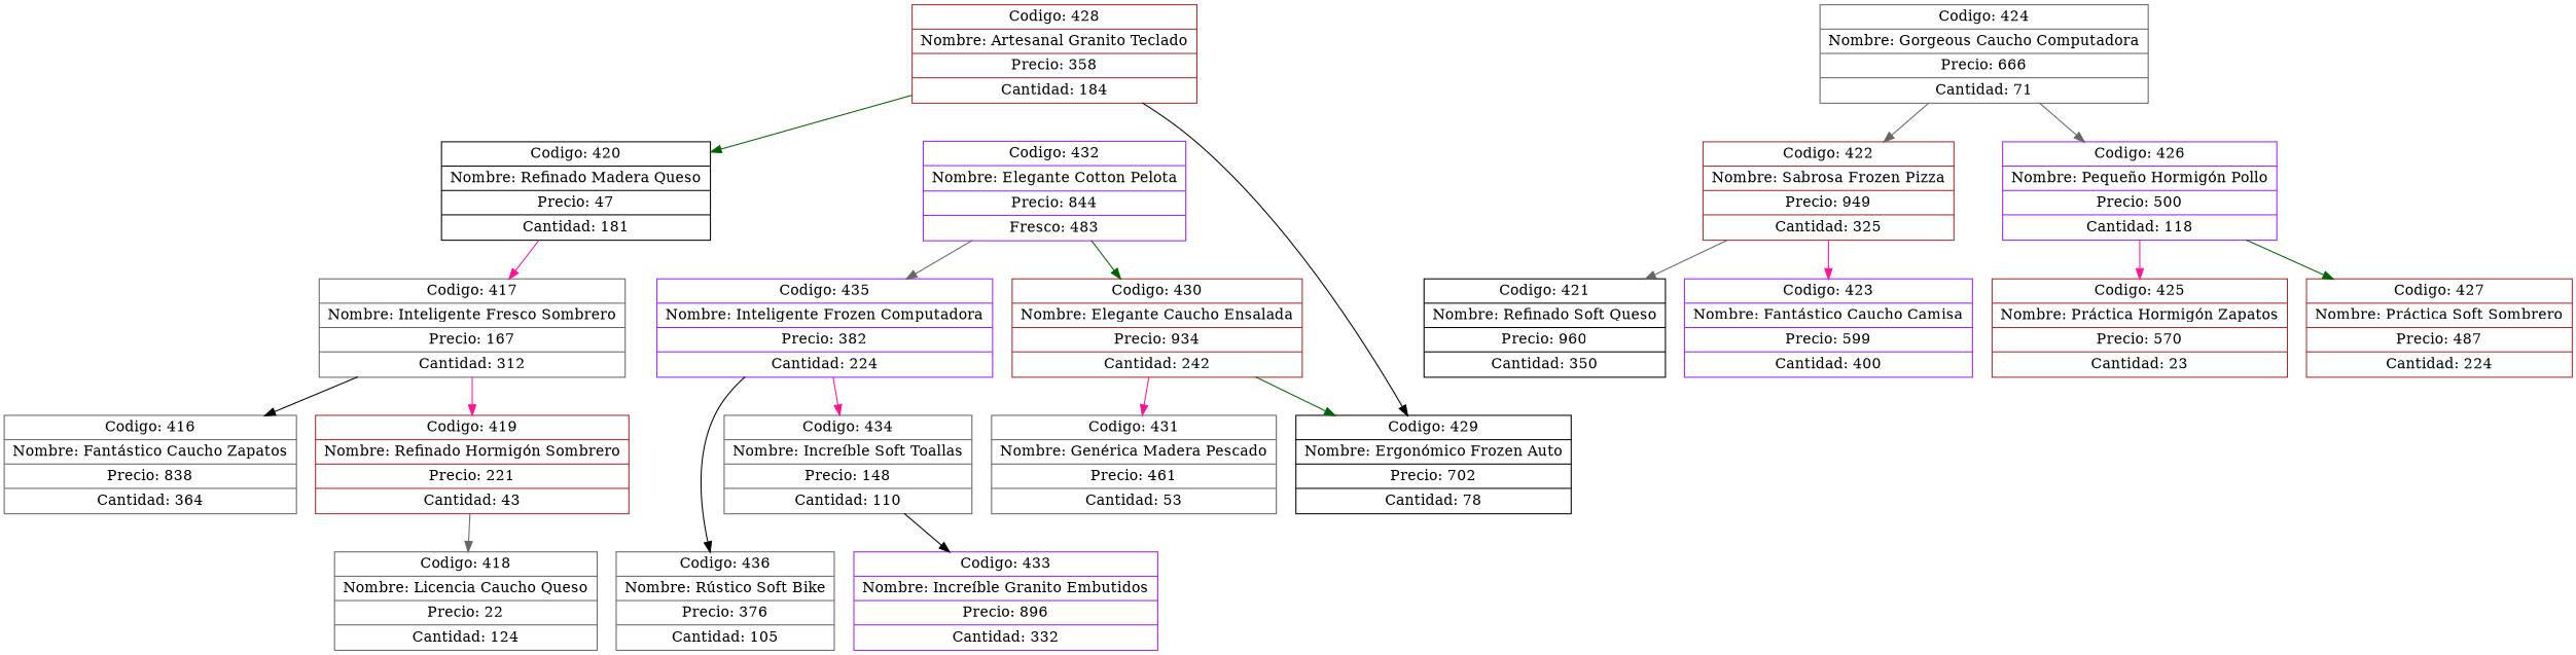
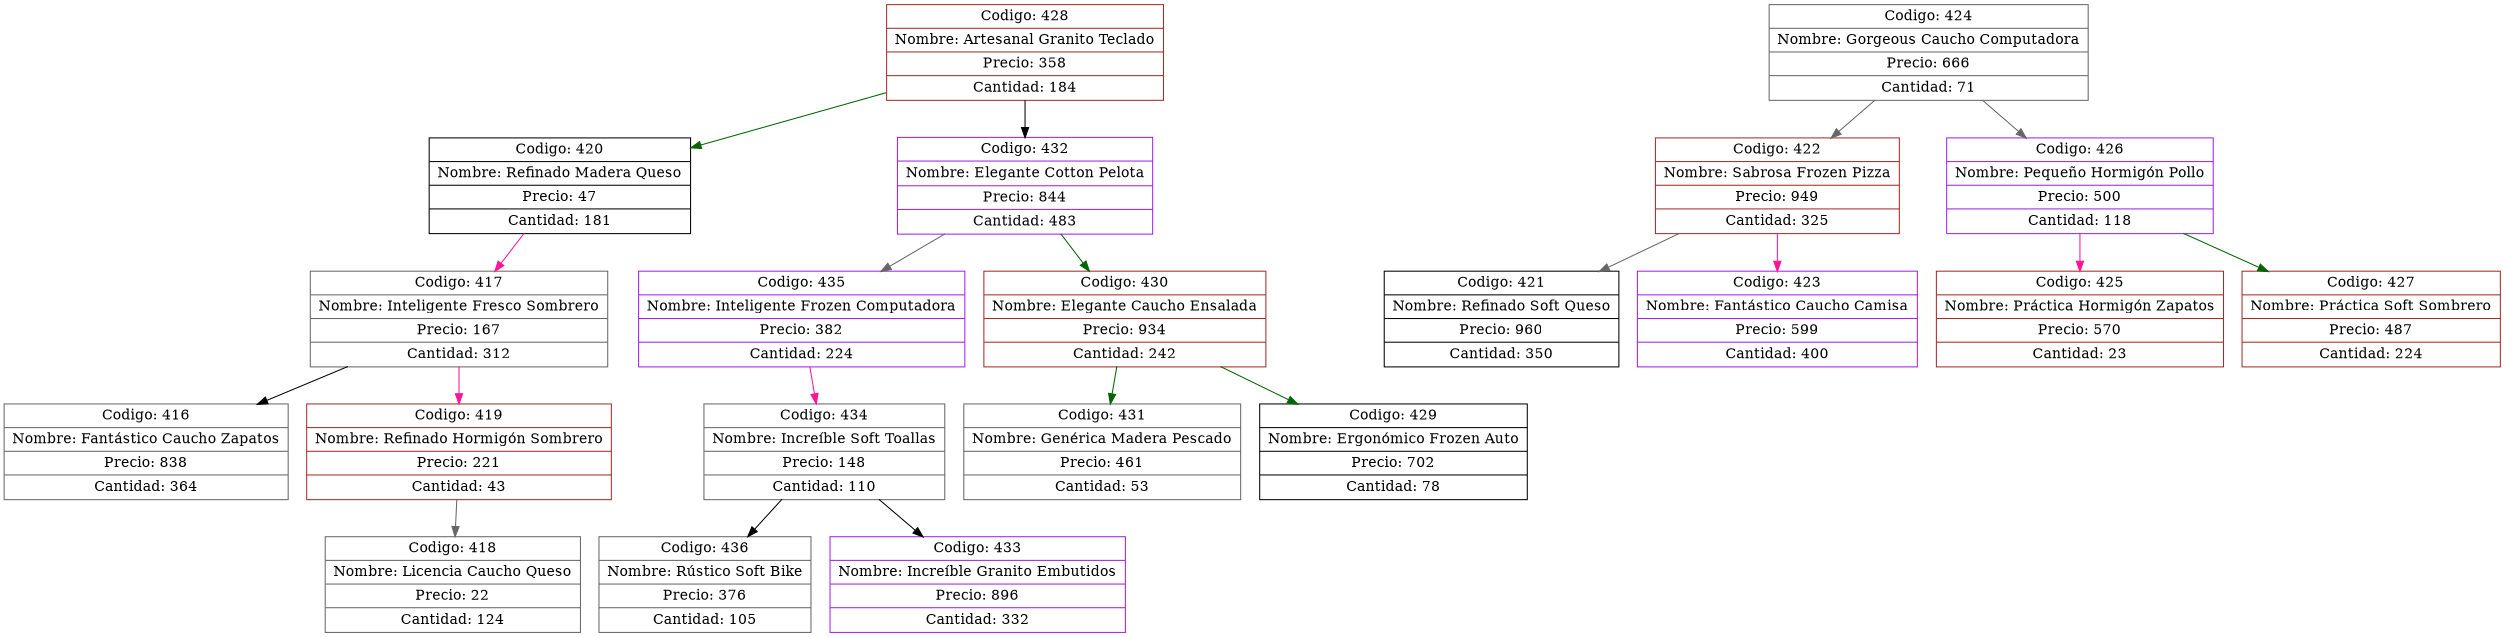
  digraph {
    node [color=gray40 shape=record]
    edge [color=darkgreen]
    n1 [color=brown label="{ Codigo: 428 | Nombre: Artesanal Granito Teclado | Precio: 358 | Cantidad: 184}"]
    n2 [color=black label="{ Codigo: 420 | Nombre: Refinado Madera Queso | Precio: 47 | Cantidad: 181}"]
-   n3 [color=purple label="{ Codigo: 432 | Nombre: Elegante Cotton Pelota | Precio: 844 | Fresco: 483}"]
+   n3 [color=purple label="{ Codigo: 432 | Nombre: Elegante Cotton Pelota | Precio: 844 | Cantidad: 483}"]
    n4 [label="{ Codigo: 417 | Nombre: Inteligente Fresco Sombrero | Precio: 167 | Cantidad: 312}"]
    n5 [color=brown label="{ Codigo: 430 | Nombre: Elegante Caucho Ensalada | Precio: 934 | Cantidad: 242}"]
    n6 [color=purple label="{ Codigo: 435 | Nombre: Inteligente Frozen Computadora | Precio: 382 | Cantidad: 224}"]
    n7 [label="{ Codigo: 416 | Nombre: Fantástico Caucho Zapatos | Precio: 838 | Cantidad: 364}"]
    n8 [color=brown label="{ Codigo: 419 | Nombre: Refinado Hormigón Sombrero | Precio: 221 | Cantidad: 43}"]
    n9 [label="{ Codigo: 424 | Nombre: Gorgeous Caucho Computadora | Precio: 666 | Cantidad: 71}"]
    n10 [color=brown label="{ Codigo: 422 | Nombre: Sabrosa Frozen Pizza | Precio: 949 | Cantidad: 325}"]
    n11 [color=purple label="{ Codigo: 426 | Nombre: Pequeño Hormigón Pollo | Precio: 500 | Cantidad: 118}"]
    n12 [label="{ Codigo: 418 | Nombre: Licencia Caucho Queso | Precio: 22 | Cantidad: 124}"]
    n13 [color=black label="{ Codigo: 421 | Nombre: Refinado Soft Queso | Precio: 960 | Cantidad: 350}"]
    n14 [color=purple label="{ Codigo: 423 | Nombre: Fantástico Caucho Camisa | Precio: 599 | Cantidad: 400}"]
    n15 [color=brown label="{ Codigo: 425 | Nombre: Práctica Hormigón Zapatos | Precio: 570 | Cantidad: 23}"]
    n16 [color=brown label="{ Codigo: 427 | Nombre: Práctica Soft Sombrero | Precio: 487 | Cantidad: 224}"]
    n17 [color=black label="{ Codigo: 429 | Nombre: Ergonómico Frozen Auto | Precio: 702 | Cantidad: 78}"]
    n18 [label="{ Codigo: 431 | Nombre: Genérica Madera Pescado | Precio: 461 | Cantidad: 53}"]
    n19 [label="{ Codigo: 434 | Nombre: Increíble Soft Toallas | Precio: 148 | Cantidad: 110}"]
    n20 [label="{ Codigo: 436 | Nombre: Rústico Soft Bike | Precio: 376 | Cantidad: 105}"]
    n21 [color=purple label="{ Codigo: 433 | Nombre: Increíble Granito Embutidos | Precio: 896 | Cantidad: 332}"]
    n1 -> n2
-   n1 -> n17 [color=black]
+   n1 -> n3 [color=black]
    n2 -> n4 [color=deeppink]
    n3 -> n5
    n3 -> n6 [color=gray40]
    n4 -> n7 [color=black]
    n4 -> n8 [color=deeppink]
    n5 -> n17
-   n5 -> n18 [color=deeppink]
+   n5 -> n18
    n6 -> n19 [color=deeppink]
-   n6 -> n20 [color=black]
+   n19 -> n20 [color=black]
    n8 -> n12 [color=gray40]
    n9 -> n10 [color=gray40]
    n9 -> n11 [color=gray40]
    n10 -> n13 [color=gray40]
    n10 -> n14 [color=deeppink]
    n11 -> n15 [color=deeppink]
    n11 -> n16
    n19 -> n21 [color=black]
  }
